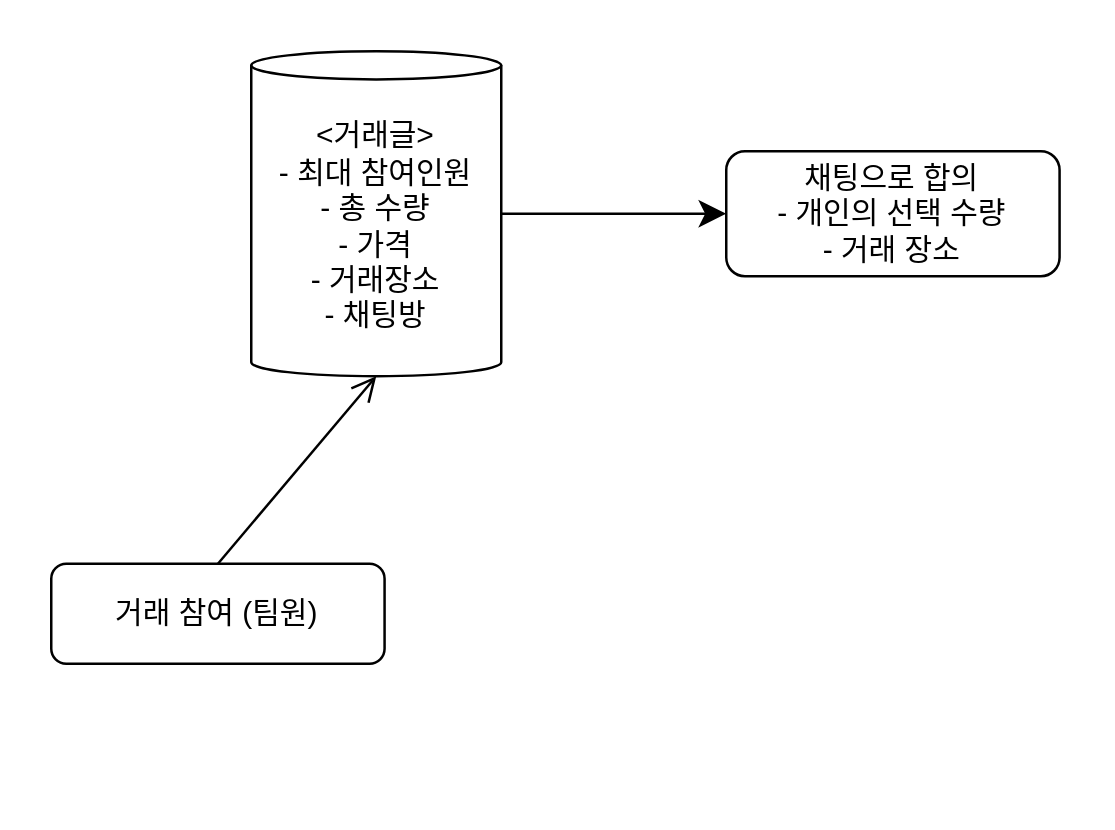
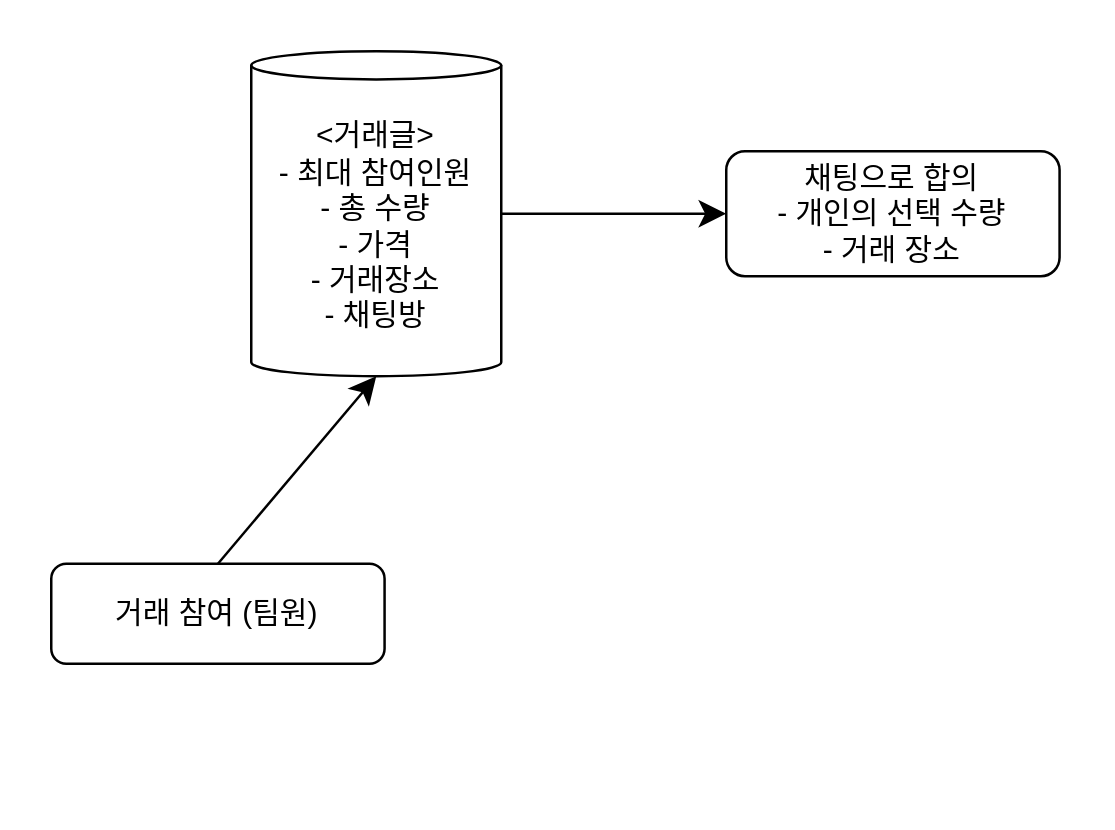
  <mxCell id="0" />
  <mxCell id="1" parent="0" />
  <mxCell id="2" value="거래 참여 (팀원)" style="rounded=1;whiteSpace=wrap;html=1;" vertex="1" parent="1"><mxGeometry x="20" y="225" width="133.33" height="40" as="geometry" /></mxCell>
  <mxCell id="3" style="edgeStyle=none;curved=1;rounded=0;orthogonalLoop=1;jettySize=auto;html=1;exitX=1;exitY=0.5;exitDx=0;exitDy=0;exitPerimeter=0;fontSize=12;startSize=8;endSize=8;" edge="1" parent="1" source="4"><mxGeometry relative="1" as="geometry"><mxPoint x="290" y="85" as="targetPoint" /></mxGeometry></mxCell>
  <mxCell id="4" value="&amp;lt;거래글&amp;gt;&lt;div&gt;&lt;div&gt;- 최대 참여인원&lt;/div&gt;&lt;div&gt;- 총 수량&lt;/div&gt;&lt;div&gt;- 가격&lt;/div&gt;&lt;div&gt;- 거래장소&lt;/div&gt;&lt;div&gt;- 채팅방&lt;/div&gt;&lt;/div&gt;" style="shape=cylinder3;whiteSpace=wrap;html=1;boundedLbl=1;backgroundOutline=1;size=5.63;" vertex="1" parent="1"><mxGeometry x="100" y="20" width="100" height="130" as="geometry" /></mxCell>
- <mxCell id="5" style="edgeStyle=none;curved=1;rounded=0;orthogonalLoop=1;jettySize=auto;html=1;exitX=0.5;exitY=0;exitDx=0;exitDy=0;entryX=0.5;entryY=1;entryDx=0;entryDy=0;entryPerimeter=0;fontSize=12;startSize=8;endSize=8;endArrow=open;" edge="1" parent="1" source="2" target="4"><mxGeometry relative="1" as="geometry" /></mxCell>
+ <mxCell id="5" style="edgeStyle=none;curved=1;rounded=0;orthogonalLoop=1;jettySize=auto;html=1;exitX=0.5;exitY=0;exitDx=0;exitDy=0;entryX=0.5;entryY=1;entryDx=0;entryDy=0;entryPerimeter=0;fontSize=12;startSize=8;endSize=8;" edge="1" parent="1" source="2" target="4"><mxGeometry relative="1" as="geometry" /></mxCell>
  <mxCell id="6" value="채팅으로 합의&lt;div&gt;- 개인의 선택 수량&lt;/div&gt;&lt;div&gt;- 거래 장소&lt;/div&gt;" style="rounded=1;whiteSpace=wrap;html=1;" vertex="1" parent="1"><mxGeometry x="290" y="60" width="133.33" height="50" as="geometry" /></mxCell>
  <mxCell id="7" style="edgeStyle=none;curved=1;rounded=0;orthogonalLoop=1;jettySize=auto;html=1;exitX=1;exitY=1;exitDx=0;exitDy=0;fontSize=12;startSize=8;endSize=8;" edge="1" parent="1"><mxGeometry relative="1" as="geometry"><mxPoint x="381.66" y="310" as="sourcePoint" /><mxPoint x="381.66" y="310" as="targetPoint" /></mxGeometry></mxCell>
